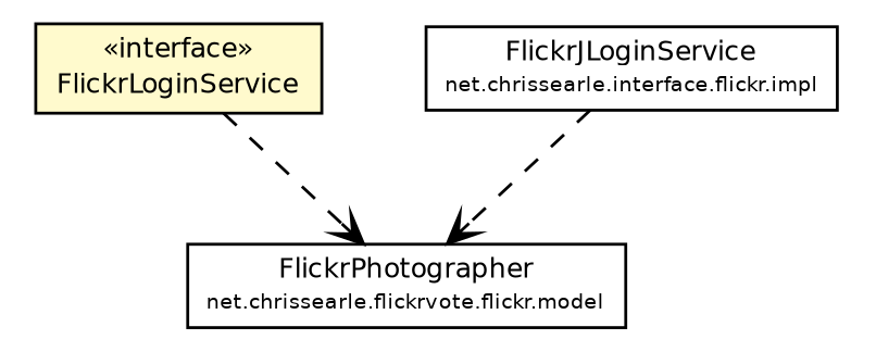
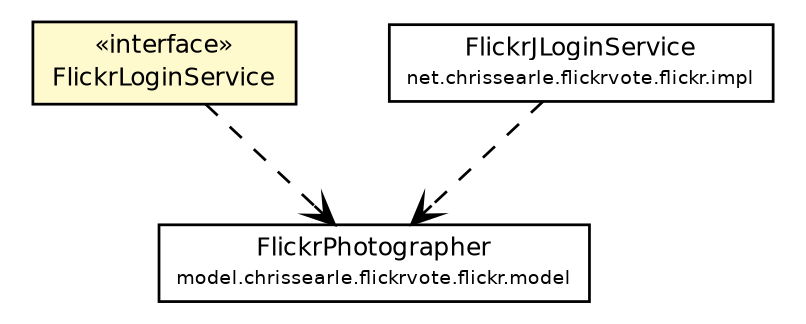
  digraph {
    node [fontcolor=black fontname=Helvetica fontsize=9.0 shape=plaintext]
    edge [arrowhead=open color=black fontcolor=black fontname=Helvetica fontsize=10.0 headport=p labelfontname=Helvetica labelfontsize=10 style=dashed tailport=p]
    n1 [label=<<table border="0" cellborder="1" cellspacing="0" cellpadding="2" port="p" bgcolor="lemonChiffon" href="./FlickrLoginService.html"> 		<tr><td><table border="0" cellspacing="0" cellpadding="1"> 			<tr><td> &laquo;interface&raquo; </td></tr> 			<tr><td> FlickrLoginService </td></tr> 		</table></td></tr> 		</table>>]
-   n2 [label=<<table border="0" cellborder="1" cellspacing="0" cellpadding="2" port="p" href="./model/FlickrPhotographer.html"> 		<tr><td><table border="0" cellspacing="0" cellpadding="1"> 			<tr><td> FlickrPhotographer </td></tr> 			<tr><td><font point-size="7.0"> net.chrissearle.flickrvote.flickr.model </font></td></tr> 		</table></td></tr> 		</table>>]
-   n3 [label=<<table border="0" cellborder="1" cellspacing="0" cellpadding="2" port="p" href="./impl/FlickrJLoginService.html"> 		<tr><td><table border="0" cellspacing="0" cellpadding="1"> 			<tr><td> FlickrJLoginService </td></tr> 			<tr><td><font point-size="7.0"> net.chrissearle.interface.flickr.impl </font></td></tr> 		</table></td></tr> 		</table>>]
+   n2 [label=<<table border="0" cellborder="1" cellspacing="0" cellpadding="2" port="p" href="./model/FlickrPhotographer.html"> 		<tr><td><table border="0" cellspacing="0" cellpadding="1"> 			<tr><td> FlickrPhotographer </td></tr> 			<tr><td><font point-size="7.0"> model.chrissearle.flickrvote.flickr.model </font></td></tr> 		</table></td></tr> 		</table>>]
+   n3 [label=<<table border="0" cellborder="1" cellspacing="0" cellpadding="2" port="p" href="./impl/FlickrJLoginService.html"> 		<tr><td><table border="0" cellspacing="0" cellpadding="1"> 			<tr><td> FlickrJLoginService </td></tr> 			<tr><td><font point-size="7.0"> net.chrissearle.flickrvote.flickr.impl </font></td></tr> 		</table></td></tr> 		</table>>]
    n1 -> n2
    n3 -> n2
  }
